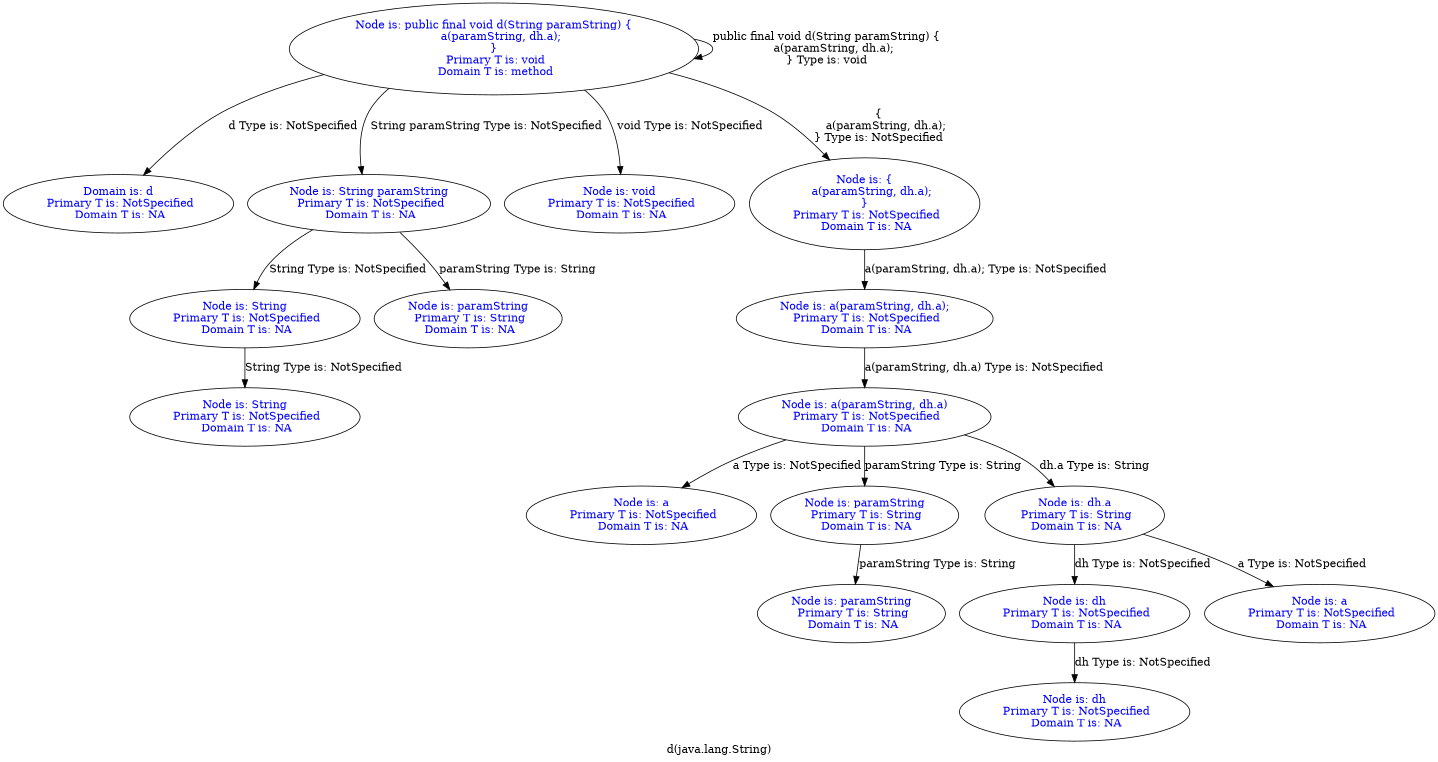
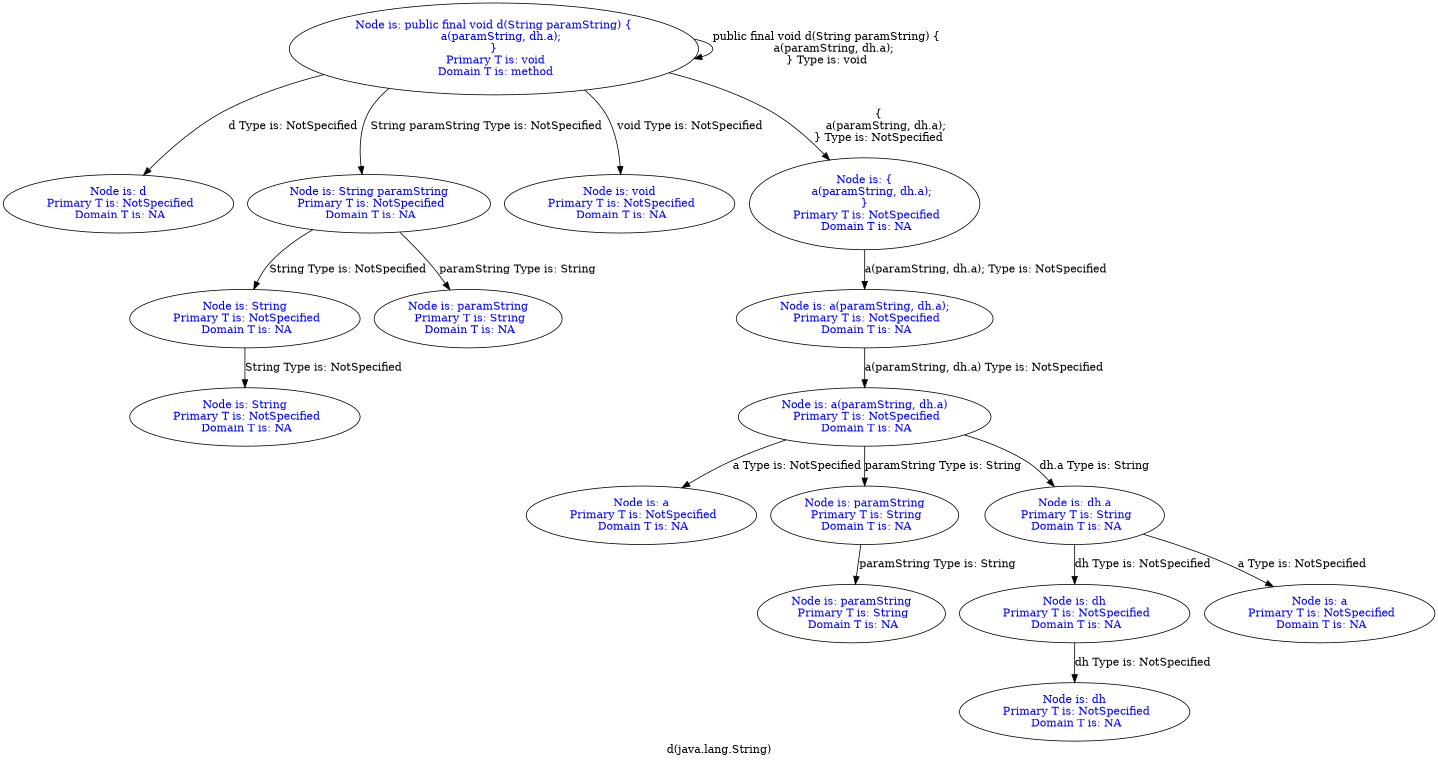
  digraph {
    label="d(java.lang.String)"
    node [fontcolor=blue]
    n1 [label="Node is: public final void d(String paramString) {\n    a(paramString, dh.a);\n}\n Primary T is: void\n Domain T is: method"]
-   n2 [label="Domain is: d\n Primary T is: NotSpecified\n Domain T is: NA"]
+   n2 [label="Node is: d\n Primary T is: NotSpecified\n Domain T is: NA"]
    n3 [label="Node is: String paramString\n Primary T is: NotSpecified\n Domain T is: NA"]
    n4 [label="Node is: void\n Primary T is: NotSpecified\n Domain T is: NA"]
    n5 [label="Node is: {\n    a(paramString, dh.a);\n}\n Primary T is: NotSpecified\n Domain T is: NA"]
    n6 [label="Node is: String\n Primary T is: NotSpecified\n Domain T is: NA"]
    n7 [label="Node is: paramString\n Primary T is: String\n Domain T is: NA"]
    n8 [label="Node is: String\n Primary T is: NotSpecified\n Domain T is: NA"]
    n9 [label="Node is: a(paramString, dh.a);\n Primary T is: NotSpecified\n Domain T is: NA"]
    n10 [label="Node is: a(paramString, dh.a)\n Primary T is: NotSpecified\n Domain T is: NA"]
    n11 [label="Node is: a\n Primary T is: NotSpecified\n Domain T is: NA"]
    n12 [label="Node is: paramString\n Primary T is: String\n Domain T is: NA"]
    n13 [label="Node is: dh.a\n Primary T is: String\n Domain T is: NA"]
    n14 [label="Node is: paramString\n Primary T is: String\n Domain T is: NA"]
    n15 [label="Node is: dh\n Primary T is: NotSpecified\n Domain T is: NA"]
    n16 [label="Node is: a\n Primary T is: NotSpecified\n Domain T is: NA"]
    n17 [label="Node is: dh\n Primary T is: NotSpecified\n Domain T is: NA"]
    subgraph sub_1 {
    }
    n1 -> n1 [label="public final void d(String paramString) {\n    a(paramString, dh.a);\n} Type is: void"]
    n1 -> n2 [label="d Type is: NotSpecified"]
    n1 -> n3 [label="String paramString Type is: NotSpecified"]
    n1 -> n4 [label="void Type is: NotSpecified"]
    n1 -> n5 [label="{\n    a(paramString, dh.a);\n} Type is: NotSpecified"]
    n3 -> n6 [label="String Type is: NotSpecified"]
    n3 -> n7 [label="paramString Type is: String"]
    n5 -> n9 [label="a(paramString, dh.a); Type is: NotSpecified"]
    n6 -> n8 [label="String Type is: NotSpecified"]
    n9 -> n10 [label="a(paramString, dh.a) Type is: NotSpecified"]
    n10 -> n11 [label="a Type is: NotSpecified"]
    n10 -> n12 [label="paramString Type is: String"]
    n10 -> n13 [label="dh.a Type is: String"]
    n12 -> n14 [label="paramString Type is: String"]
    n13 -> n15 [label="dh Type is: NotSpecified"]
    n13 -> n16 [label="a Type is: NotSpecified"]
    n15 -> n17 [label="dh Type is: NotSpecified"]
  }
